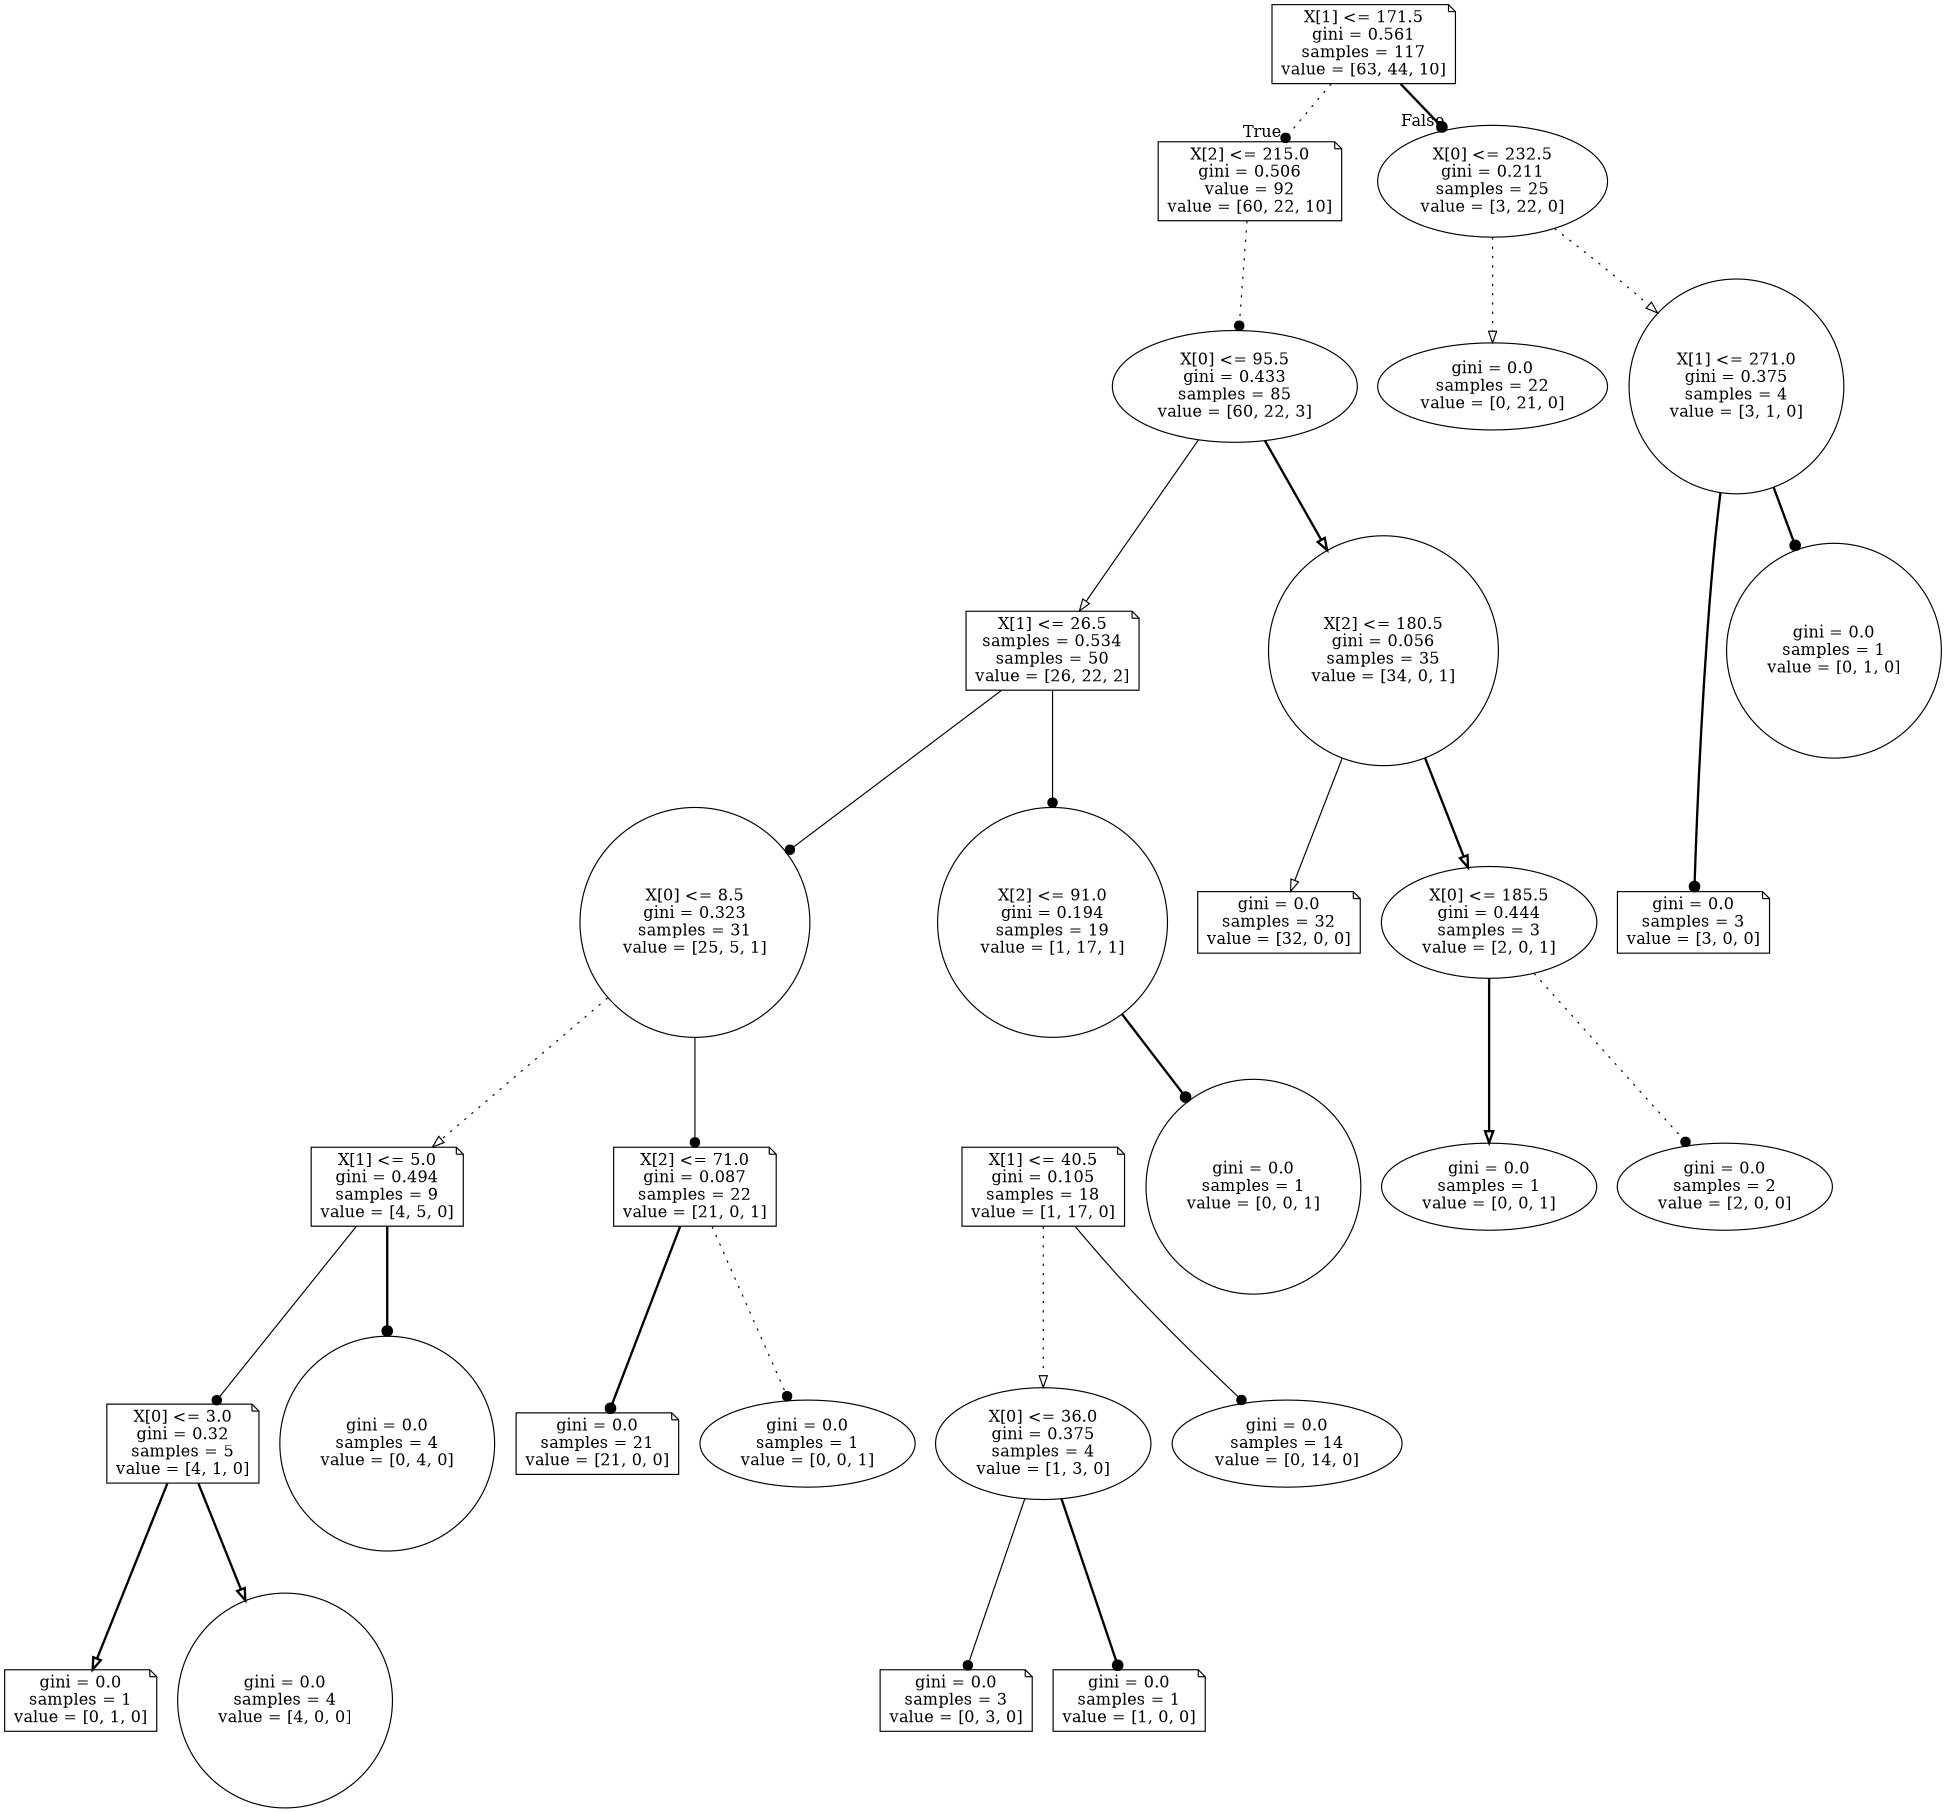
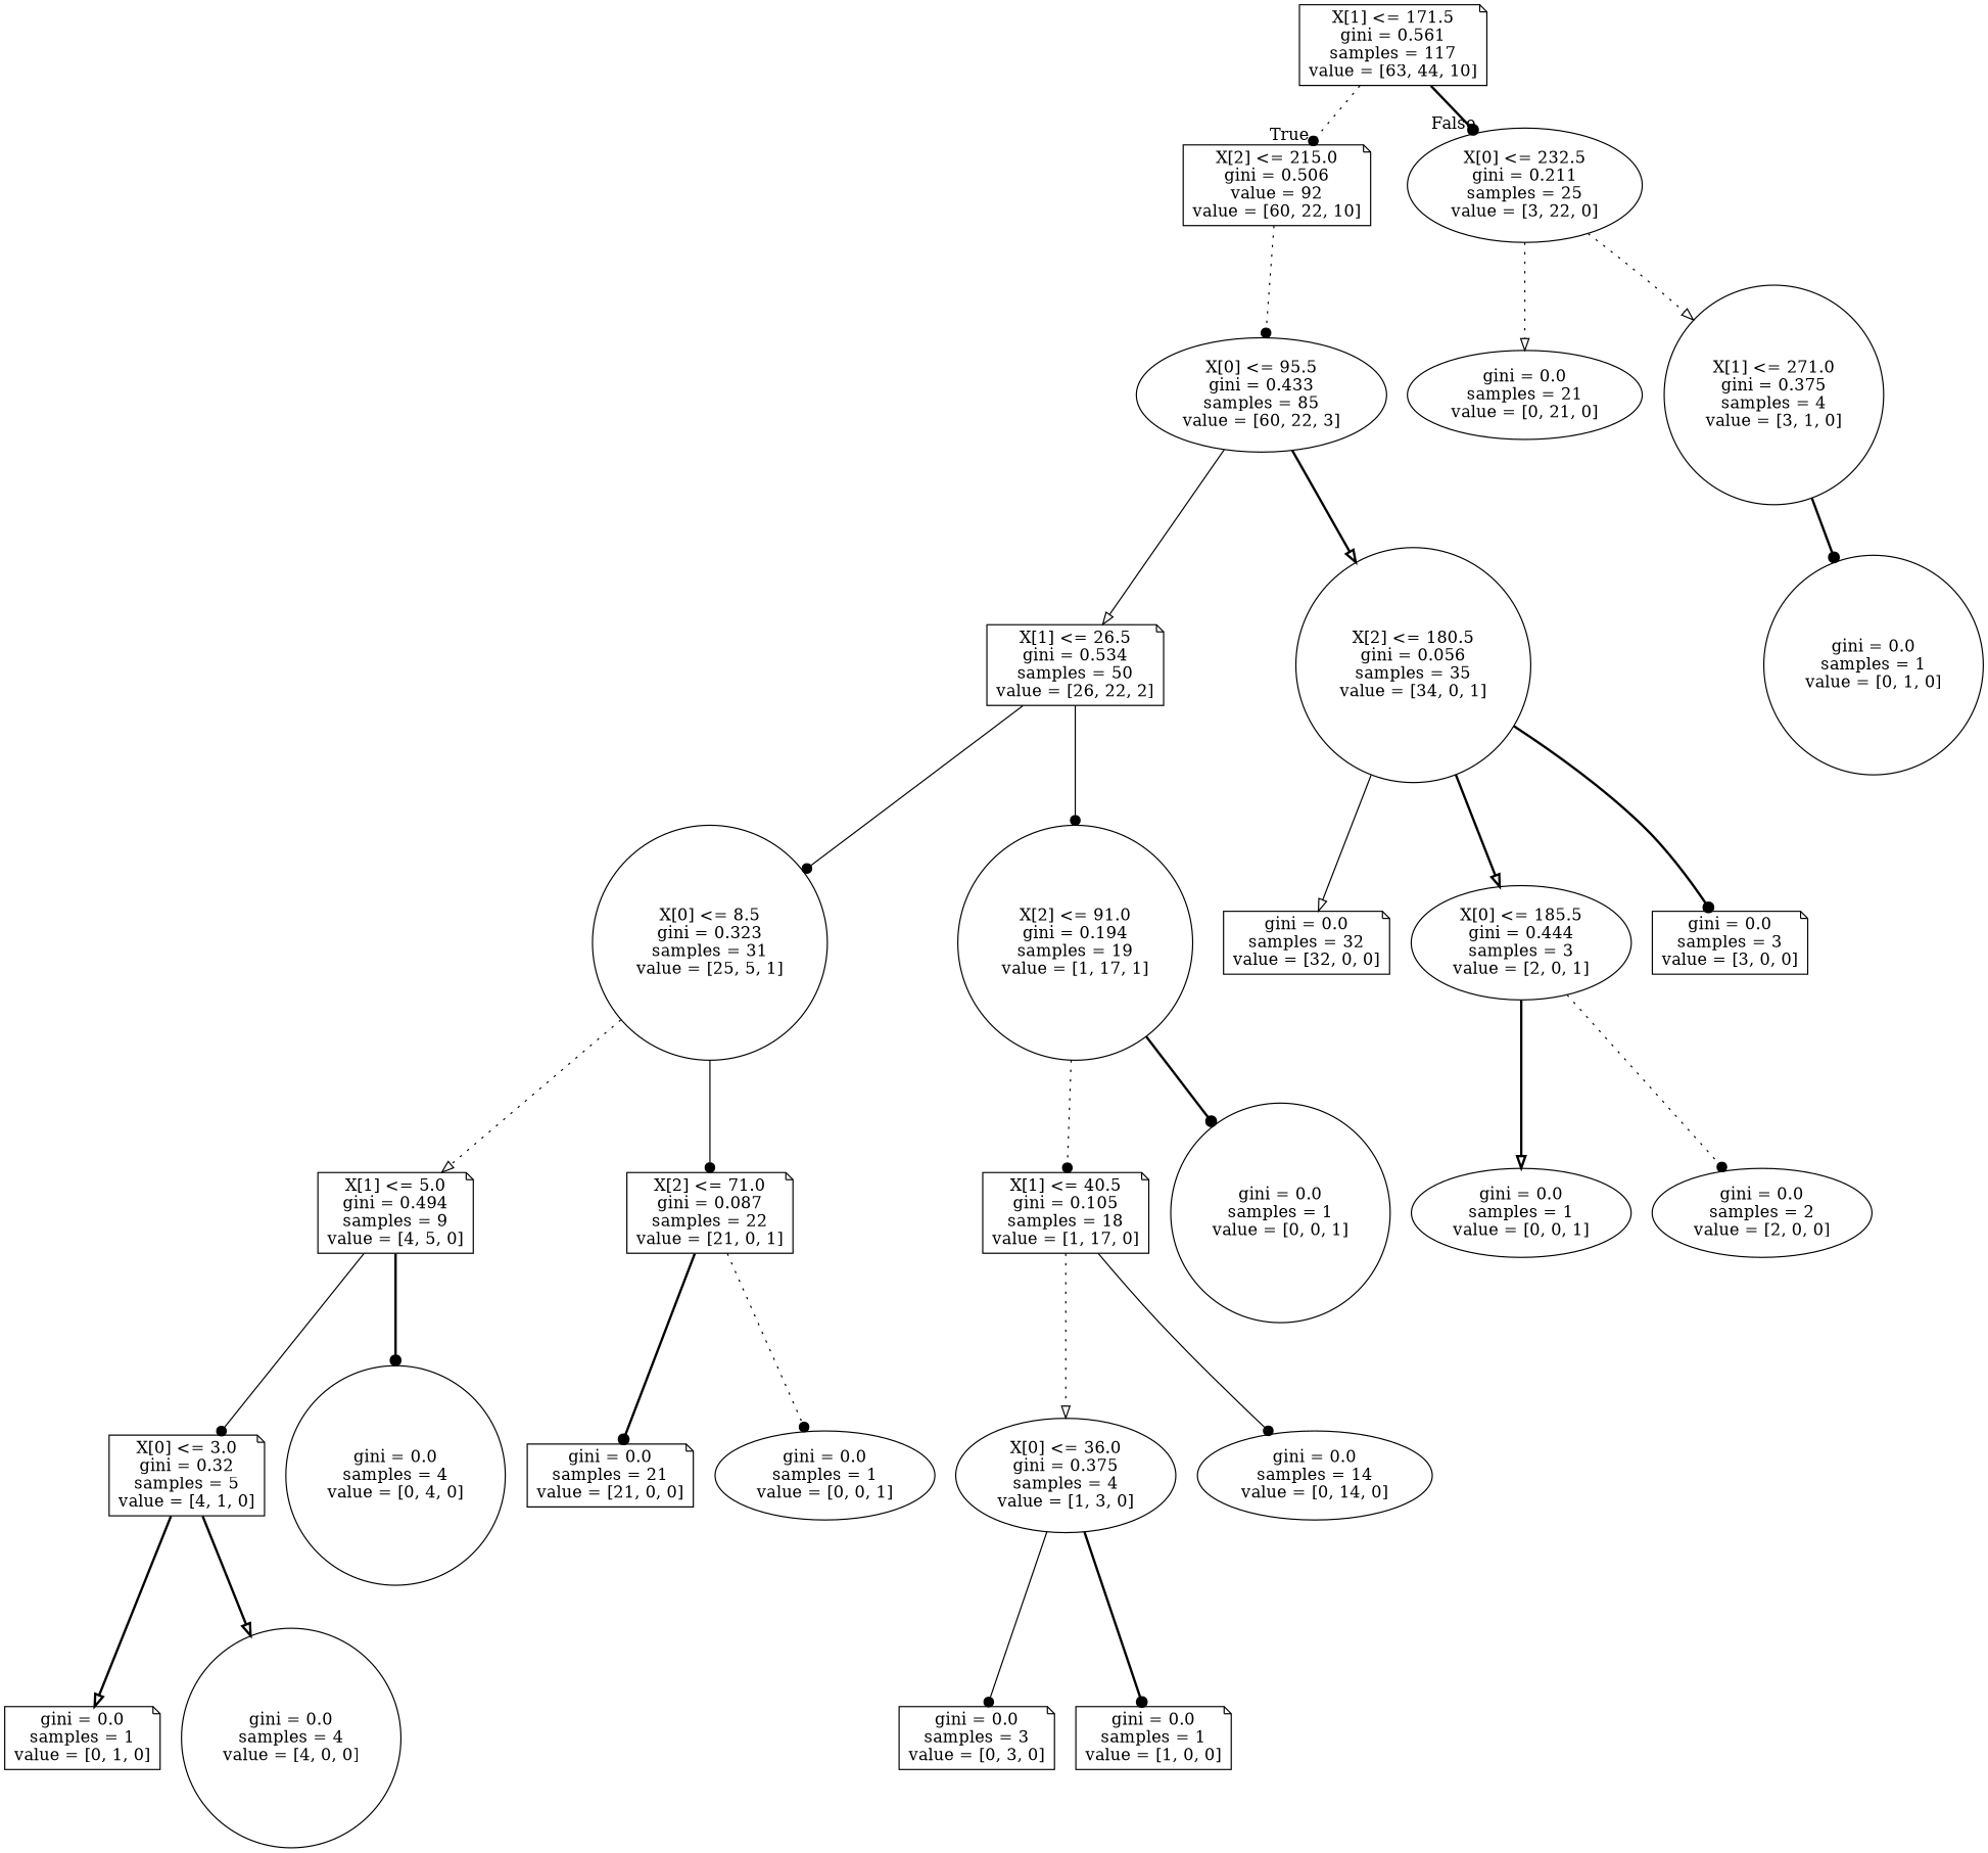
  digraph {
    node [shape=note]
    edge [arrowhead=dot style=bold]
    n1 [label="X[1] <= 171.5\ngini = 0.561\nsamples = 117\nvalue = [63, 44, 10]"]
    n2 [label="X[2] <= 215.0\ngini = 0.506\nvalue = 92\nvalue = [60, 22, 10]"]
    n3 [label="X[0] <= 232.5\ngini = 0.211\nsamples = 25\nvalue = [3, 22, 0]" shape=ellipse]
    n4 [label="X[0] <= 95.5\ngini = 0.433\nsamples = 85\nvalue = [60, 22, 3]" shape=ellipse]
-   n5 [label="gini = 0.0\nsamples = 22\nvalue = [0, 21, 0]" shape=ellipse]
+   n5 [label="gini = 0.0\nsamples = 21\nvalue = [0, 21, 0]" shape=ellipse]
    n6 [label="X[1] <= 271.0\ngini = 0.375\nsamples = 4\nvalue = [3, 1, 0]" shape=circle]
-   n7 [label="X[1] <= 26.5\nsamples = 0.534\nsamples = 50\nvalue = [26, 22, 2]"]
+   n7 [label="X[1] <= 26.5\ngini = 0.534\nsamples = 50\nvalue = [26, 22, 2]"]
    n8 [label="X[2] <= 180.5\ngini = 0.056\nsamples = 35\nvalue = [34, 0, 1]" shape=circle]
    n9 [label="X[0] <= 8.5\ngini = 0.323\nsamples = 31\nvalue = [25, 5, 1]" shape=circle]
    n10 [label="X[2] <= 91.0\ngini = 0.194\nsamples = 19\nvalue = [1, 17, 1]" shape=circle]
    n11 [label="gini = 0.0\nsamples = 32\nvalue = [32, 0, 0]"]
    n12 [label="X[0] <= 185.5\ngini = 0.444\nsamples = 3\nvalue = [2, 0, 1]" shape=ellipse]
    n13 [label="X[1] <= 5.0\ngini = 0.494\nsamples = 9\nvalue = [4, 5, 0]"]
    n14 [label="X[2] <= 71.0\ngini = 0.087\nsamples = 22\nvalue = [21, 0, 1]"]
    n15 [label="X[1] <= 40.5\ngini = 0.105\nsamples = 18\nvalue = [1, 17, 0]"]
    n16 [label="gini = 0.0\nsamples = 1\nvalue = [0, 0, 1]" shape=circle]
    n17 [label="X[0] <= 3.0\ngini = 0.32\nsamples = 5\nvalue = [4, 1, 0]"]
    n18 [label="gini = 0.0\nsamples = 4\nvalue = [0, 4, 0]" shape=circle]
    n19 [label="gini = 0.0\nsamples = 21\nvalue = [21, 0, 0]"]
    n20 [label="gini = 0.0\nsamples = 1\nvalue = [0, 0, 1]" shape=ellipse]
    n21 [label="gini = 0.0\nsamples = 1\nvalue = [0, 1, 0]"]
    n22 [label="gini = 0.0\nsamples = 4\nvalue = [4, 0, 0]" shape=circle]
    n23 [label="X[0] <= 36.0\ngini = 0.375\nsamples = 4\nvalue = [1, 3, 0]" shape=ellipse]
    n24 [label="gini = 0.0\nsamples = 14\nvalue = [0, 14, 0]" shape=ellipse]
    n25 [label="gini = 0.0\nsamples = 3\nvalue = [0, 3, 0]"]
    n26 [label="gini = 0.0\nsamples = 1\nvalue = [1, 0, 0]"]
    n27 [label="gini = 0.0\nsamples = 1\nvalue = [0, 0, 1]" shape=ellipse]
    n28 [label="gini = 0.0\nsamples = 2\nvalue = [2, 0, 0]" shape=ellipse]
    n29 [label="gini = 0.0\nsamples = 3\nvalue = [3, 0, 0]"]
    n30 [label="gini = 0.0\nsamples = 1\nvalue = [0, 1, 0]" shape=circle]
    n1 -> n2 [headlabel=True labelangle=45 labeldistance=2.5 style=dotted]
    n1 -> n3 [headlabel=False labelangle=-45 labeldistance=2.5]
    n2 -> n4 [style=dotted]
    n3 -> n5 [arrowhead=onormal style=dotted]
    n3 -> n6 [arrowhead=onormal style=dotted]
    n4 -> n7 [arrowhead=onormal style=solid]
    n4 -> n8 [arrowhead=onormal]
-   n6 -> n29
+   n8 -> n29
    n6 -> n30
    n7 -> n9 [style=solid]
    n7 -> n10 [style=solid]
    n8 -> n11 [arrowhead=onormal style=solid]
    n8 -> n12 [arrowhead=onormal]
    n9 -> n13 [arrowhead=onormal style=dotted]
    n9 -> n14 [style=solid]
+   n10 -> n15 [style=dotted]
    n10 -> n16
    n12 -> n27 [arrowhead=onormal]
    n12 -> n28 [style=dotted]
    n13 -> n17 [style=solid]
    n13 -> n18
    n14 -> n19
    n14 -> n20 [style=dotted]
    n15 -> n23 [arrowhead=onormal style=dotted]
    n15 -> n24 [style=solid]
    n17 -> n21 [arrowhead=onormal]
    n17 -> n22 [arrowhead=onormal]
    n23 -> n25 [style=solid]
    n23 -> n26
  }
